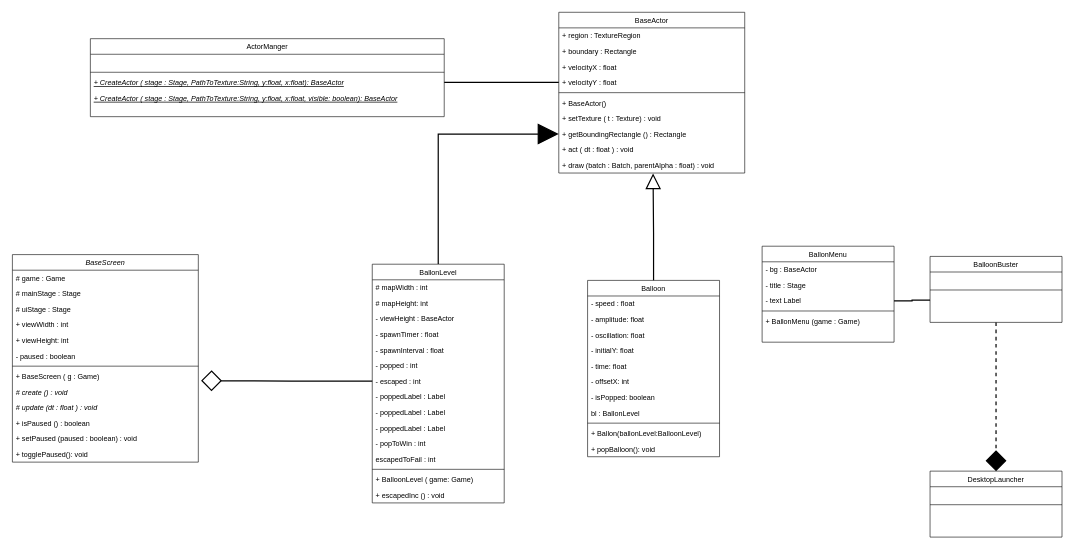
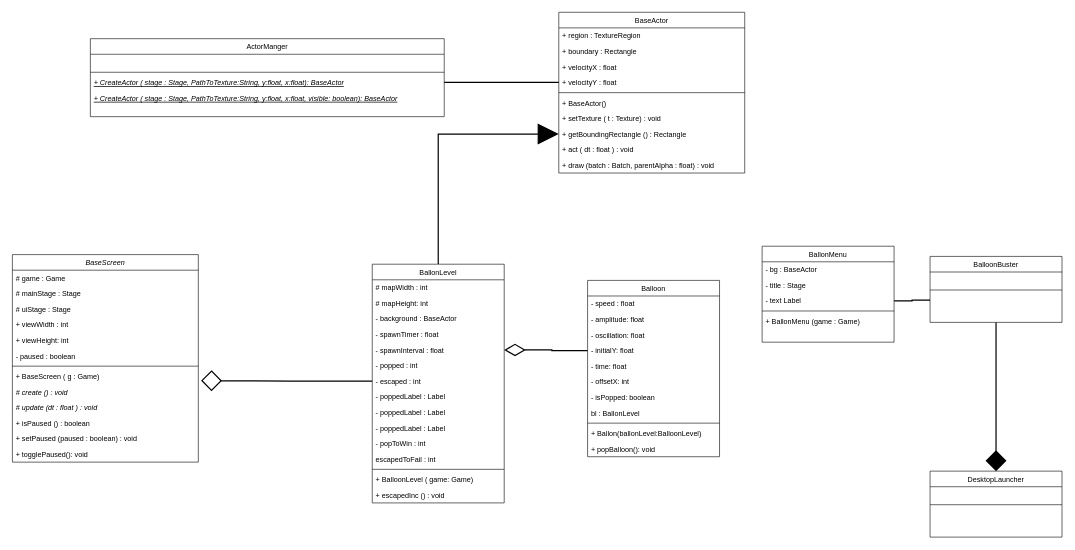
  <mxCell id="0" />
  <mxCell id="1" parent="0" />
  <mxCell id="2" value="ActorManger" style="swimlane;fontStyle=0;align=center;verticalAlign=top;childLayout=stackLayout;horizontal=1;startSize=26;horizontalStack=0;resizeParent=1;resizeLast=0;collapsible=1;marginBottom=0;rounded=0;shadow=0;strokeWidth=1;" parent="1" vertex="1"><mxGeometry x="150" y="64" width="590" height="130" as="geometry"><mxRectangle x="230" y="140" width="160" height="26" as="alternateBounds" /></mxGeometry></mxCell>
  <mxCell id="3" value=" " style="text;align=left;verticalAlign=top;spacingLeft=4;spacingRight=4;overflow=hidden;rotatable=0;points=[[0,0.5],[1,0.5]];portConstraint=eastwest;rounded=0;shadow=0;html=0;" parent="2" vertex="1"><mxGeometry y="26" width="590" height="26" as="geometry" /></mxCell>
  <mxCell id="4" value="" style="line;html=1;strokeWidth=1;align=left;verticalAlign=middle;spacingTop=-1;spacingLeft=3;spacingRight=3;rotatable=0;labelPosition=right;points=[];portConstraint=eastwest;" parent="2" vertex="1"><mxGeometry y="52" width="590" height="8" as="geometry" /></mxCell>
  <mxCell id="5" value="+ CreateActor ( stage : Stage, PathToTexture:String, y:float, x:float): BaseActor" style="text;align=left;verticalAlign=top;spacingLeft=4;spacingRight=4;overflow=hidden;rotatable=0;points=[[0,0.5],[1,0.5]];portConstraint=eastwest;fontStyle=6;" parent="2" vertex="1"><mxGeometry y="60" width="590" height="26" as="geometry" /></mxCell>
  <mxCell id="6" value="+ CreateActor ( stage : Stage, PathToTexture:String, y:float, x:float, visible: boolean): BaseActor" style="text;align=left;verticalAlign=top;spacingLeft=4;spacingRight=4;overflow=hidden;rotatable=0;points=[[0,0.5],[1,0.5]];portConstraint=eastwest;fontStyle=6;" parent="2" vertex="1"><mxGeometry y="86" width="590" height="26" as="geometry" /></mxCell>
- <mxCell id="7" style="edgeStyle=orthogonalEdgeStyle;rounded=0;orthogonalLoop=1;jettySize=auto;html=1;exitX=0.5;exitY=0;exitDx=0;exitDy=0;entryX=0.507;entryY=1.028;entryDx=0;entryDy=0;entryPerimeter=0;endArrow=block;endFill=0;strokeWidth=2;endSize=21;" parent="1" source="8" target="58" edge="1"><mxGeometry relative="1" as="geometry" /></mxCell>
  <mxCell id="8" value="Balloon" style="swimlane;fontStyle=0;align=center;verticalAlign=top;childLayout=stackLayout;horizontal=1;startSize=26;horizontalStack=0;resizeParent=1;resizeLast=0;collapsible=1;marginBottom=0;rounded=0;shadow=0;strokeWidth=1;" parent="1" vertex="1"><mxGeometry x="979" y="467" width="220" height="294" as="geometry"><mxRectangle x="230" y="140" width="160" height="26" as="alternateBounds" /></mxGeometry></mxCell>
  <mxCell id="9" value="- speed : float" style="text;align=left;verticalAlign=top;spacingLeft=4;spacingRight=4;overflow=hidden;rotatable=0;points=[[0,0.5],[1,0.5]];portConstraint=eastwest;rounded=0;shadow=0;html=0;" parent="8" vertex="1"><mxGeometry y="26" width="220" height="26" as="geometry" /></mxCell>
  <mxCell id="10" value="- amplitude: float" style="text;align=left;verticalAlign=top;spacingLeft=4;spacingRight=4;overflow=hidden;rotatable=0;points=[[0,0.5],[1,0.5]];portConstraint=eastwest;rounded=0;shadow=0;html=0;" parent="8" vertex="1"><mxGeometry y="52" width="220" height="26" as="geometry" /></mxCell>
  <mxCell id="11" value="- oscillation: float" style="text;align=left;verticalAlign=top;spacingLeft=4;spacingRight=4;overflow=hidden;rotatable=0;points=[[0,0.5],[1,0.5]];portConstraint=eastwest;rounded=0;shadow=0;html=0;" parent="8" vertex="1"><mxGeometry y="78" width="220" height="26" as="geometry" /></mxCell>
  <mxCell id="12" value="- initialY: float" style="text;align=left;verticalAlign=top;spacingLeft=4;spacingRight=4;overflow=hidden;rotatable=0;points=[[0,0.5],[1,0.5]];portConstraint=eastwest;rounded=0;shadow=0;html=0;" parent="8" vertex="1"><mxGeometry y="104" width="220" height="26" as="geometry" /></mxCell>
  <mxCell id="13" value="- time: float" style="text;align=left;verticalAlign=top;spacingLeft=4;spacingRight=4;overflow=hidden;rotatable=0;points=[[0,0.5],[1,0.5]];portConstraint=eastwest;rounded=0;shadow=0;html=0;" parent="8" vertex="1"><mxGeometry y="130" width="220" height="26" as="geometry" /></mxCell>
  <mxCell id="14" value="- offsetX: int" style="text;align=left;verticalAlign=top;spacingLeft=4;spacingRight=4;overflow=hidden;rotatable=0;points=[[0,0.5],[1,0.5]];portConstraint=eastwest;rounded=0;shadow=0;html=0;" parent="8" vertex="1"><mxGeometry y="156" width="220" height="26" as="geometry" /></mxCell>
  <mxCell id="15" value="- isPopped: boolean" style="text;align=left;verticalAlign=top;spacingLeft=4;spacingRight=4;overflow=hidden;rotatable=0;points=[[0,0.5],[1,0.5]];portConstraint=eastwest;rounded=0;shadow=0;html=0;" parent="8" vertex="1"><mxGeometry y="182" width="220" height="26" as="geometry" /></mxCell>
  <mxCell id="16" value="bl : BallonLevel" style="text;align=left;verticalAlign=top;spacingLeft=4;spacingRight=4;overflow=hidden;rotatable=0;points=[[0,0.5],[1,0.5]];portConstraint=eastwest;rounded=0;shadow=0;html=0;" parent="8" vertex="1"><mxGeometry y="208" width="220" height="26" as="geometry" /></mxCell>
  <mxCell id="17" value="" style="line;html=1;strokeWidth=1;align=left;verticalAlign=middle;spacingTop=-1;spacingLeft=3;spacingRight=3;rotatable=0;labelPosition=right;points=[];portConstraint=eastwest;" parent="8" vertex="1"><mxGeometry y="234" width="220" height="8" as="geometry" /></mxCell>
  <mxCell id="18" value="+ Ballon(ballonLevel:BalloonLevel) " style="text;align=left;verticalAlign=top;spacingLeft=4;spacingRight=4;overflow=hidden;rotatable=0;points=[[0,0.5],[1,0.5]];portConstraint=eastwest;fontStyle=0;" parent="8" vertex="1"><mxGeometry y="242" width="220" height="26" as="geometry" /></mxCell>
  <mxCell id="19" value="+ popBalloon(): void" style="text;align=left;verticalAlign=top;spacingLeft=4;spacingRight=4;overflow=hidden;rotatable=0;points=[[0,0.5],[1,0.5]];portConstraint=eastwest;fontStyle=0;" parent="8" vertex="1"><mxGeometry y="268" width="220" height="26" as="geometry" /></mxCell>
- <mxCell id="20" style="edgeStyle=orthogonalEdgeStyle;rounded=0;orthogonalLoop=1;jettySize=auto;html=1;exitX=0.5;exitY=1;exitDx=0;exitDy=0;endArrow=diamond;endFill=1;endSize=30;strokeWidth=2;dashed=1;" parent="1" source="21" target="73" edge="1"><mxGeometry relative="1" as="geometry" /></mxCell>
+ <mxCell id="20" style="edgeStyle=orthogonalEdgeStyle;rounded=0;orthogonalLoop=1;jettySize=auto;html=1;exitX=0.5;exitY=1;exitDx=0;exitDy=0;endArrow=diamond;endFill=1;endSize=30;strokeWidth=2;" parent="1" source="21" target="73" edge="1"><mxGeometry relative="1" as="geometry" /></mxCell>
  <mxCell id="21" value="BalloonBuster" style="swimlane;fontStyle=0;align=center;verticalAlign=top;childLayout=stackLayout;horizontal=1;startSize=26;horizontalStack=0;resizeParent=1;resizeLast=0;collapsible=1;marginBottom=0;rounded=0;shadow=0;strokeWidth=1;" parent="1" vertex="1"><mxGeometry x="1550" y="427" width="220" height="110" as="geometry"><mxRectangle x="230" y="140" width="160" height="26" as="alternateBounds" /></mxGeometry></mxCell>
  <mxCell id="22" value=" " style="text;align=left;verticalAlign=top;spacingLeft=4;spacingRight=4;overflow=hidden;rotatable=0;points=[[0,0.5],[1,0.5]];portConstraint=eastwest;rounded=0;shadow=0;html=0;" parent="21" vertex="1"><mxGeometry y="26" width="220" height="26" as="geometry" /></mxCell>
  <mxCell id="23" value="" style="line;html=1;strokeWidth=1;align=left;verticalAlign=middle;spacingTop=-1;spacingLeft=3;spacingRight=3;rotatable=0;labelPosition=right;points=[];portConstraint=eastwest;" parent="21" vertex="1"><mxGeometry y="52" width="220" height="8" as="geometry" /></mxCell>
  <mxCell id="24" value=" " style="text;align=left;verticalAlign=top;spacingLeft=4;spacingRight=4;overflow=hidden;rotatable=0;points=[[0,0.5],[1,0.5]];portConstraint=eastwest;fontStyle=0;" parent="21" vertex="1"><mxGeometry y="60" width="220" height="26" as="geometry" /></mxCell>
  <mxCell id="25" style="edgeStyle=orthogonalEdgeStyle;rounded=0;orthogonalLoop=1;jettySize=auto;html=1;exitX=0.5;exitY=0;exitDx=0;exitDy=0;entryX=0;entryY=0.5;entryDx=0;entryDy=0;endArrow=block;endFill=1;endSize=30;strokeWidth=2;" parent="1" source="26" target="56" edge="1"><mxGeometry relative="1" as="geometry" /></mxCell>
  <mxCell id="26" value="BallonLevel" style="swimlane;fontStyle=0;align=center;verticalAlign=top;childLayout=stackLayout;horizontal=1;startSize=26;horizontalStack=0;resizeParent=1;resizeLast=0;collapsible=1;marginBottom=0;rounded=0;shadow=0;strokeWidth=1;" parent="1" vertex="1"><mxGeometry x="620" y="440" width="220" height="398" as="geometry"><mxRectangle x="230" y="140" width="160" height="26" as="alternateBounds" /></mxGeometry></mxCell>
  <mxCell id="27" value="# mapWidth : int" style="text;align=left;verticalAlign=top;spacingLeft=4;spacingRight=4;overflow=hidden;rotatable=0;points=[[0,0.5],[1,0.5]];portConstraint=eastwest;rounded=0;shadow=0;html=0;" parent="26" vertex="1"><mxGeometry y="26" width="220" height="26" as="geometry" /></mxCell>
  <mxCell id="28" value="# mapHeight: int" style="text;align=left;verticalAlign=top;spacingLeft=4;spacingRight=4;overflow=hidden;rotatable=0;points=[[0,0.5],[1,0.5]];portConstraint=eastwest;rounded=0;shadow=0;html=0;" parent="26" vertex="1"><mxGeometry y="52" width="220" height="26" as="geometry" /></mxCell>
- <mxCell id="29" value="- viewHeight : BaseActor" style="text;align=left;verticalAlign=top;spacingLeft=4;spacingRight=4;overflow=hidden;rotatable=0;points=[[0,0.5],[1,0.5]];portConstraint=eastwest;rounded=0;shadow=0;html=0;" parent="26" vertex="1"><mxGeometry y="78" width="220" height="26" as="geometry" /></mxCell>
+ <mxCell id="29" value="- background : BaseActor" style="text;align=left;verticalAlign=top;spacingLeft=4;spacingRight=4;overflow=hidden;rotatable=0;points=[[0,0.5],[1,0.5]];portConstraint=eastwest;rounded=0;shadow=0;html=0;" parent="26" vertex="1"><mxGeometry y="78" width="220" height="26" as="geometry" /></mxCell>
  <mxCell id="30" value="- spawnTimer : float" style="text;align=left;verticalAlign=top;spacingLeft=4;spacingRight=4;overflow=hidden;rotatable=0;points=[[0,0.5],[1,0.5]];portConstraint=eastwest;rounded=0;shadow=0;html=0;" parent="26" vertex="1"><mxGeometry y="104" width="220" height="26" as="geometry" /></mxCell>
  <mxCell id="31" value="- spawnInterval : float" style="text;align=left;verticalAlign=top;spacingLeft=4;spacingRight=4;overflow=hidden;rotatable=0;points=[[0,0.5],[1,0.5]];portConstraint=eastwest;rounded=0;shadow=0;html=0;" parent="26" vertex="1"><mxGeometry y="130" width="220" height="26" as="geometry" /></mxCell>
  <mxCell id="32" value="- popped : int" style="text;align=left;verticalAlign=top;spacingLeft=4;spacingRight=4;overflow=hidden;rotatable=0;points=[[0,0.5],[1,0.5]];portConstraint=eastwest;rounded=0;shadow=0;html=0;" parent="26" vertex="1"><mxGeometry y="156" width="220" height="26" as="geometry" /></mxCell>
  <mxCell id="33" value="- escaped : int" style="text;align=left;verticalAlign=top;spacingLeft=4;spacingRight=4;overflow=hidden;rotatable=0;points=[[0,0.5],[1,0.5]];portConstraint=eastwest;rounded=0;shadow=0;html=0;" parent="26" vertex="1"><mxGeometry y="182" width="220" height="26" as="geometry" /></mxCell>
  <mxCell id="34" value="- poppedLabel : Label" style="text;align=left;verticalAlign=top;spacingLeft=4;spacingRight=4;overflow=hidden;rotatable=0;points=[[0,0.5],[1,0.5]];portConstraint=eastwest;rounded=0;shadow=0;html=0;" parent="26" vertex="1"><mxGeometry y="208" width="220" height="26" as="geometry" /></mxCell>
  <mxCell id="35" value="- poppedLabel : Label" style="text;align=left;verticalAlign=top;spacingLeft=4;spacingRight=4;overflow=hidden;rotatable=0;points=[[0,0.5],[1,0.5]];portConstraint=eastwest;rounded=0;shadow=0;html=0;" parent="26" vertex="1"><mxGeometry y="234" width="220" height="26" as="geometry" /></mxCell>
  <mxCell id="36" value="- poppedLabel : Label" style="text;align=left;verticalAlign=top;spacingLeft=4;spacingRight=4;overflow=hidden;rotatable=0;points=[[0,0.5],[1,0.5]];portConstraint=eastwest;rounded=0;shadow=0;html=0;" parent="26" vertex="1"><mxGeometry y="260" width="220" height="26" as="geometry" /></mxCell>
  <mxCell id="37" value="- popToWin : int" style="text;align=left;verticalAlign=top;spacingLeft=4;spacingRight=4;overflow=hidden;rotatable=0;points=[[0,0.5],[1,0.5]];portConstraint=eastwest;rounded=0;shadow=0;html=0;" parent="26" vertex="1"><mxGeometry y="286" width="220" height="26" as="geometry" /></mxCell>
  <mxCell id="38" value="escapedToFail : int" style="text;align=left;verticalAlign=top;spacingLeft=4;spacingRight=4;overflow=hidden;rotatable=0;points=[[0,0.5],[1,0.5]];portConstraint=eastwest;rounded=0;shadow=0;html=0;" parent="26" vertex="1"><mxGeometry y="312" width="220" height="26" as="geometry" /></mxCell>
  <mxCell id="39" value="" style="line;html=1;strokeWidth=1;align=left;verticalAlign=middle;spacingTop=-1;spacingLeft=3;spacingRight=3;rotatable=0;labelPosition=right;points=[];portConstraint=eastwest;" parent="26" vertex="1"><mxGeometry y="338" width="220" height="8" as="geometry" /></mxCell>
  <mxCell id="40" value="+ BalloonLevel ( game: Game)" style="text;align=left;verticalAlign=top;spacingLeft=4;spacingRight=4;overflow=hidden;rotatable=0;points=[[0,0.5],[1,0.5]];portConstraint=eastwest;fontStyle=0;" parent="26" vertex="1"><mxGeometry y="346" width="220" height="26" as="geometry" /></mxCell>
  <mxCell id="41" value="+ escapedInc () : void" style="text;align=left;verticalAlign=top;spacingLeft=4;spacingRight=4;overflow=hidden;rotatable=0;points=[[0,0.5],[1,0.5]];portConstraint=eastwest;fontStyle=0;" parent="26" vertex="1"><mxGeometry y="372" width="220" height="26" as="geometry" /></mxCell>
  <mxCell id="42" value="BallonMenu" style="swimlane;fontStyle=0;align=center;verticalAlign=top;childLayout=stackLayout;horizontal=1;startSize=26;horizontalStack=0;resizeParent=1;resizeLast=0;collapsible=1;marginBottom=0;rounded=0;shadow=0;strokeWidth=1;" parent="1" vertex="1"><mxGeometry x="1270" y="410" width="220" height="160" as="geometry"><mxRectangle x="230" y="140" width="160" height="26" as="alternateBounds" /></mxGeometry></mxCell>
  <mxCell id="43" value="- bg : BaseActor" style="text;align=left;verticalAlign=top;spacingLeft=4;spacingRight=4;overflow=hidden;rotatable=0;points=[[0,0.5],[1,0.5]];portConstraint=eastwest;rounded=0;shadow=0;html=0;" parent="42" vertex="1"><mxGeometry y="26" width="220" height="26" as="geometry" /></mxCell>
  <mxCell id="44" value="- title : Stage" style="text;align=left;verticalAlign=top;spacingLeft=4;spacingRight=4;overflow=hidden;rotatable=0;points=[[0,0.5],[1,0.5]];portConstraint=eastwest;rounded=0;shadow=0;html=0;" parent="42" vertex="1"><mxGeometry y="52" width="220" height="26" as="geometry" /></mxCell>
  <mxCell id="45" value="- text Label " style="text;align=left;verticalAlign=top;spacingLeft=4;spacingRight=4;overflow=hidden;rotatable=0;points=[[0,0.5],[1,0.5]];portConstraint=eastwest;rounded=0;shadow=0;html=0;" parent="42" vertex="1"><mxGeometry y="78" width="220" height="26" as="geometry" /></mxCell>
  <mxCell id="46" value="" style="line;html=1;strokeWidth=1;align=left;verticalAlign=middle;spacingTop=-1;spacingLeft=3;spacingRight=3;rotatable=0;labelPosition=right;points=[];portConstraint=eastwest;" parent="42" vertex="1"><mxGeometry y="104" width="220" height="8" as="geometry" /></mxCell>
  <mxCell id="47" value="+ BallonMenu (game : Game)" style="text;align=left;verticalAlign=top;spacingLeft=4;spacingRight=4;overflow=hidden;rotatable=0;points=[[0,0.5],[1,0.5]];portConstraint=eastwest;fontStyle=0;" parent="42" vertex="1"><mxGeometry y="112" width="220" height="26" as="geometry" /></mxCell>
  <mxCell id="48" value="BaseActor" style="swimlane;fontStyle=0;align=center;verticalAlign=top;childLayout=stackLayout;horizontal=1;startSize=26;horizontalStack=0;resizeParent=1;resizeLast=0;collapsible=1;marginBottom=0;rounded=0;shadow=0;strokeWidth=1;" parent="1" vertex="1"><mxGeometry x="931" y="20" width="310" height="268" as="geometry"><mxRectangle x="230" y="140" width="160" height="26" as="alternateBounds" /></mxGeometry></mxCell>
  <mxCell id="49" value="+ region : TextureRegion" style="text;align=left;verticalAlign=top;spacingLeft=4;spacingRight=4;overflow=hidden;rotatable=0;points=[[0,0.5],[1,0.5]];portConstraint=eastwest;rounded=0;shadow=0;html=0;" parent="48" vertex="1"><mxGeometry y="26" width="310" height="26" as="geometry" /></mxCell>
  <mxCell id="50" value="+ boundary : Rectangle" style="text;align=left;verticalAlign=top;spacingLeft=4;spacingRight=4;overflow=hidden;rotatable=0;points=[[0,0.5],[1,0.5]];portConstraint=eastwest;rounded=0;shadow=0;html=0;" parent="48" vertex="1"><mxGeometry y="52" width="310" height="26" as="geometry" /></mxCell>
  <mxCell id="51" value="+ velocityX : float" style="text;align=left;verticalAlign=top;spacingLeft=4;spacingRight=4;overflow=hidden;rotatable=0;points=[[0,0.5],[1,0.5]];portConstraint=eastwest;rounded=0;shadow=0;html=0;" parent="48" vertex="1"><mxGeometry y="78" width="310" height="26" as="geometry" /></mxCell>
  <mxCell id="52" value="+ velocityY : float" style="text;align=left;verticalAlign=top;spacingLeft=4;spacingRight=4;overflow=hidden;rotatable=0;points=[[0,0.5],[1,0.5]];portConstraint=eastwest;rounded=0;shadow=0;html=0;" parent="48" vertex="1"><mxGeometry y="104" width="310" height="26" as="geometry" /></mxCell>
  <mxCell id="53" value="" style="line;html=1;strokeWidth=1;align=left;verticalAlign=middle;spacingTop=-1;spacingLeft=3;spacingRight=3;rotatable=0;labelPosition=right;points=[];portConstraint=eastwest;" parent="48" vertex="1"><mxGeometry y="130" width="310" height="8" as="geometry" /></mxCell>
  <mxCell id="54" value="+ BaseActor()" style="text;align=left;verticalAlign=top;spacingLeft=4;spacingRight=4;overflow=hidden;rotatable=0;points=[[0,0.5],[1,0.5]];portConstraint=eastwest;fontStyle=0;" parent="48" vertex="1"><mxGeometry y="138" width="310" height="26" as="geometry" /></mxCell>
  <mxCell id="55" value="+ setTexture ( t : Texture) : void" style="text;align=left;verticalAlign=top;spacingLeft=4;spacingRight=4;overflow=hidden;rotatable=0;points=[[0,0.5],[1,0.5]];portConstraint=eastwest;fontStyle=0;" parent="48" vertex="1"><mxGeometry y="164" width="310" height="26" as="geometry" /></mxCell>
  <mxCell id="56" value="+ getBoundingRectangle () : Rectangle" style="text;align=left;verticalAlign=top;spacingLeft=4;spacingRight=4;overflow=hidden;rotatable=0;points=[[0,0.5],[1,0.5]];portConstraint=eastwest;fontStyle=0;" parent="48" vertex="1"><mxGeometry y="190" width="310" height="26" as="geometry" /></mxCell>
  <mxCell id="57" value="+ act ( dt : float ) : void" style="text;align=left;verticalAlign=top;spacingLeft=4;spacingRight=4;overflow=hidden;rotatable=0;points=[[0,0.5],[1,0.5]];portConstraint=eastwest;fontStyle=0;" parent="48" vertex="1"><mxGeometry y="216" width="310" height="26" as="geometry" /></mxCell>
  <mxCell id="58" value="+ draw (batch : Batch, parentAlpha : float) : void" style="text;align=left;verticalAlign=top;spacingLeft=4;spacingRight=4;overflow=hidden;rotatable=0;points=[[0,0.5],[1,0.5]];portConstraint=eastwest;fontStyle=0;" parent="48" vertex="1"><mxGeometry y="242" width="310" height="26" as="geometry" /></mxCell>
  <mxCell id="59" value="BaseScreen" style="swimlane;fontStyle=2;align=center;verticalAlign=top;childLayout=stackLayout;horizontal=1;startSize=26;horizontalStack=0;resizeParent=1;resizeLast=0;collapsible=1;marginBottom=0;rounded=0;shadow=0;strokeWidth=1;" parent="1" vertex="1"><mxGeometry x="20" y="424" width="310" height="346" as="geometry"><mxRectangle x="230" y="140" width="160" height="26" as="alternateBounds" /></mxGeometry></mxCell>
  <mxCell id="60" value="# game : Game" style="text;align=left;verticalAlign=top;spacingLeft=4;spacingRight=4;overflow=hidden;rotatable=0;points=[[0,0.5],[1,0.5]];portConstraint=eastwest;rounded=0;shadow=0;html=0;" parent="59" vertex="1"><mxGeometry y="26" width="310" height="26" as="geometry" /></mxCell>
  <mxCell id="61" value="# mainStage : Stage" style="text;align=left;verticalAlign=top;spacingLeft=4;spacingRight=4;overflow=hidden;rotatable=0;points=[[0,0.5],[1,0.5]];portConstraint=eastwest;rounded=0;shadow=0;html=0;" parent="59" vertex="1"><mxGeometry y="52" width="310" height="26" as="geometry" /></mxCell>
  <mxCell id="62" value="# uiStage : Stage" style="text;align=left;verticalAlign=top;spacingLeft=4;spacingRight=4;overflow=hidden;rotatable=0;points=[[0,0.5],[1,0.5]];portConstraint=eastwest;rounded=0;shadow=0;html=0;" parent="59" vertex="1"><mxGeometry y="78" width="310" height="26" as="geometry" /></mxCell>
  <mxCell id="63" value="+ viewWidth : int" style="text;align=left;verticalAlign=top;spacingLeft=4;spacingRight=4;overflow=hidden;rotatable=0;points=[[0,0.5],[1,0.5]];portConstraint=eastwest;rounded=0;shadow=0;html=0;" parent="59" vertex="1"><mxGeometry y="104" width="310" height="26" as="geometry" /></mxCell>
  <mxCell id="64" value="+ viewHeight: int" style="text;align=left;verticalAlign=top;spacingLeft=4;spacingRight=4;overflow=hidden;rotatable=0;points=[[0,0.5],[1,0.5]];portConstraint=eastwest;rounded=0;shadow=0;html=0;" parent="59" vertex="1"><mxGeometry y="130" width="310" height="26" as="geometry" /></mxCell>
  <mxCell id="65" value="- paused : boolean" style="text;align=left;verticalAlign=top;spacingLeft=4;spacingRight=4;overflow=hidden;rotatable=0;points=[[0,0.5],[1,0.5]];portConstraint=eastwest;rounded=0;shadow=0;html=0;" parent="59" vertex="1"><mxGeometry y="156" width="310" height="26" as="geometry" /></mxCell>
  <mxCell id="66" value="" style="line;html=1;strokeWidth=1;align=left;verticalAlign=middle;spacingTop=-1;spacingLeft=3;spacingRight=3;rotatable=0;labelPosition=right;points=[];portConstraint=eastwest;" parent="59" vertex="1"><mxGeometry y="182" width="310" height="8" as="geometry" /></mxCell>
  <mxCell id="67" value="+ BaseScreen ( g : Game)" style="text;align=left;verticalAlign=top;spacingLeft=4;spacingRight=4;overflow=hidden;rotatable=0;points=[[0,0.5],[1,0.5]];portConstraint=eastwest;fontStyle=0;" parent="59" vertex="1"><mxGeometry y="190" width="310" height="26" as="geometry" /></mxCell>
  <mxCell id="68" value="# create () : void" style="text;align=left;verticalAlign=top;spacingLeft=4;spacingRight=4;overflow=hidden;rotatable=0;points=[[0,0.5],[1,0.5]];portConstraint=eastwest;fontStyle=2;" parent="59" vertex="1"><mxGeometry y="216" width="310" height="26" as="geometry" /></mxCell>
  <mxCell id="69" value="# update (dt : float ) : void" style="text;align=left;verticalAlign=top;spacingLeft=4;spacingRight=4;overflow=hidden;rotatable=0;points=[[0,0.5],[1,0.5]];portConstraint=eastwest;fontStyle=2;" parent="59" vertex="1"><mxGeometry y="242" width="310" height="26" as="geometry" /></mxCell>
  <mxCell id="70" value="+ isPaused () : boolean" style="text;align=left;verticalAlign=top;spacingLeft=4;spacingRight=4;overflow=hidden;rotatable=0;points=[[0,0.5],[1,0.5]];portConstraint=eastwest;fontStyle=0;" parent="59" vertex="1"><mxGeometry y="268" width="310" height="26" as="geometry" /></mxCell>
  <mxCell id="71" value="+ setPaused (paused : boolean) : void" style="text;align=left;verticalAlign=top;spacingLeft=4;spacingRight=4;overflow=hidden;rotatable=0;points=[[0,0.5],[1,0.5]];portConstraint=eastwest;fontStyle=0;" parent="59" vertex="1"><mxGeometry y="294" width="310" height="26" as="geometry" /></mxCell>
  <mxCell id="72" value="+ togglePaused(): void" style="text;align=left;verticalAlign=top;spacingLeft=4;spacingRight=4;overflow=hidden;rotatable=0;points=[[0,0.5],[1,0.5]];portConstraint=eastwest;fontStyle=0;" parent="59" vertex="1"><mxGeometry y="320" width="310" height="26" as="geometry" /></mxCell>
  <mxCell id="73" value="DesktopLauncher&#10;" style="swimlane;fontStyle=0;align=center;verticalAlign=top;childLayout=stackLayout;horizontal=1;startSize=26;horizontalStack=0;resizeParent=1;resizeLast=0;collapsible=1;marginBottom=0;rounded=0;shadow=0;strokeWidth=1;" parent="1" vertex="1"><mxGeometry x="1550" y="785" width="220" height="110" as="geometry"><mxRectangle x="230" y="140" width="160" height="26" as="alternateBounds" /></mxGeometry></mxCell>
  <mxCell id="74" value=" " style="text;align=left;verticalAlign=top;spacingLeft=4;spacingRight=4;overflow=hidden;rotatable=0;points=[[0,0.5],[1,0.5]];portConstraint=eastwest;rounded=0;shadow=0;html=0;" parent="73" vertex="1"><mxGeometry y="26" width="220" height="26" as="geometry" /></mxCell>
  <mxCell id="75" value="" style="line;html=1;strokeWidth=1;align=left;verticalAlign=middle;spacingTop=-1;spacingLeft=3;spacingRight=3;rotatable=0;labelPosition=right;points=[];portConstraint=eastwest;" parent="73" vertex="1"><mxGeometry y="52" width="220" height="8" as="geometry" /></mxCell>
  <mxCell id="76" value=" " style="text;align=left;verticalAlign=top;spacingLeft=4;spacingRight=4;overflow=hidden;rotatable=0;points=[[0,0.5],[1,0.5]];portConstraint=eastwest;fontStyle=0;" parent="73" vertex="1"><mxGeometry y="60" width="220" height="26" as="geometry" /></mxCell>
  <mxCell id="77" style="edgeStyle=orthogonalEdgeStyle;rounded=0;orthogonalLoop=1;jettySize=auto;html=1;exitX=1;exitY=0.5;exitDx=0;exitDy=0;endArrow=none;endFill=0;strokeWidth=2;entryX=0;entryY=0.5;entryDx=0;entryDy=0;" parent="1" source="5" target="52" edge="1"><mxGeometry relative="1" as="geometry"><mxPoint x="920" y="110" as="targetPoint" /></mxGeometry></mxCell>
+ <mxCell id="78" style="edgeStyle=orthogonalEdgeStyle;rounded=0;orthogonalLoop=1;jettySize=auto;html=1;exitX=0;exitY=0.5;exitDx=0;exitDy=0;endArrow=diamondThin;endFill=0;endSize=30;strokeWidth=2;" parent="1" source="12" target="31" edge="1"><mxGeometry relative="1" as="geometry" /></mxCell>
  <mxCell id="79" style="edgeStyle=orthogonalEdgeStyle;rounded=0;orthogonalLoop=1;jettySize=auto;html=1;exitX=0;exitY=0.5;exitDx=0;exitDy=0;entryX=1.015;entryY=-0.224;entryDx=0;entryDy=0;entryPerimeter=0;endArrow=diamond;endFill=0;endSize=30;strokeWidth=2;" parent="1" source="33" target="68" edge="1"><mxGeometry relative="1" as="geometry" /></mxCell>
  <mxCell id="80" style="edgeStyle=orthogonalEdgeStyle;rounded=0;orthogonalLoop=1;jettySize=auto;html=1;exitX=1;exitY=0.5;exitDx=0;exitDy=0;entryX=0;entryY=0.5;entryDx=0;entryDy=0;endArrow=none;endFill=0;endSize=30;strokeWidth=2;" parent="1" source="45" target="24" edge="1"><mxGeometry relative="1" as="geometry" /></mxCell>
